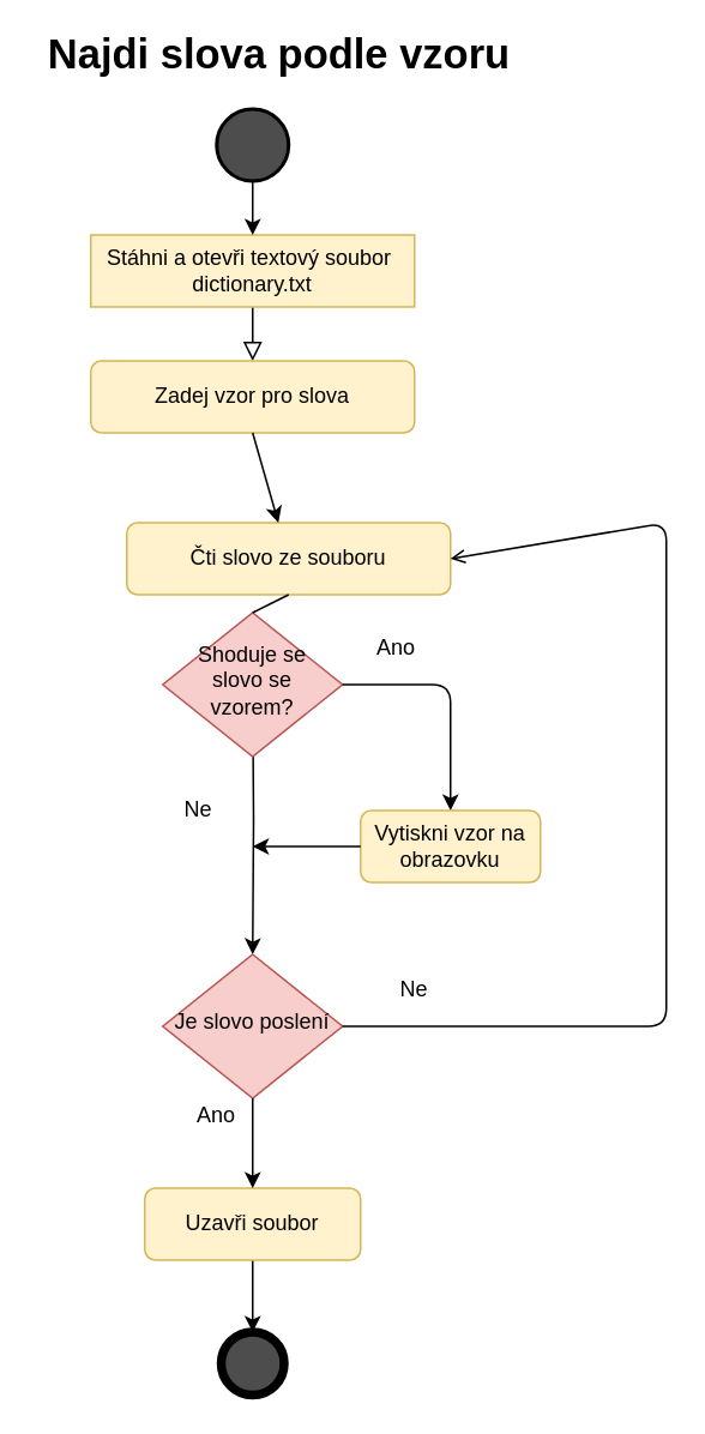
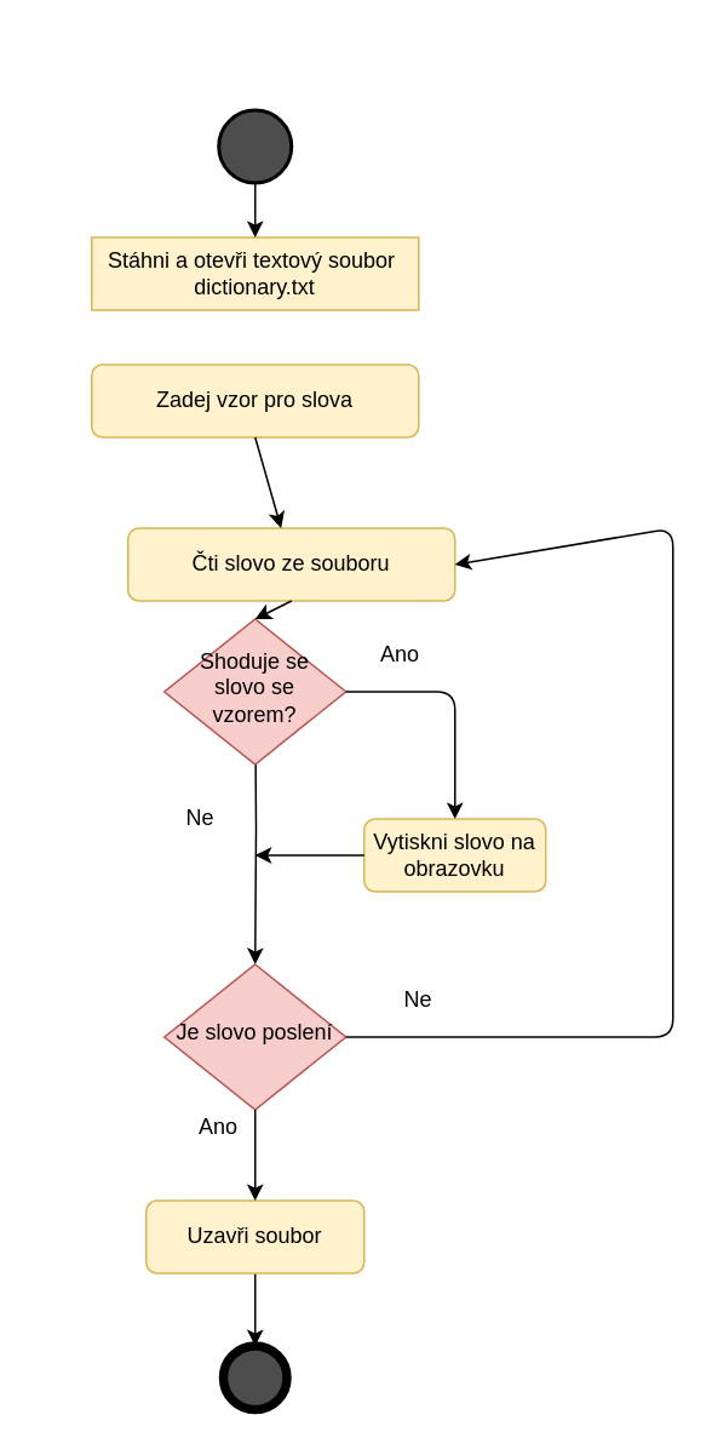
  <mxCell id="0" />
  <mxCell id="1" parent="0" />
- <mxCell id="2" value="" style="rounded=0;html=1;jettySize=auto;orthogonalLoop=1;fontSize=11;endArrow=block;endFill=0;endSize=8;strokeWidth=1;shadow=0;labelBackgroundColor=none;edgeStyle=orthogonalEdgeStyle;entryX=0.5;entryY=0;entryDx=0;entryDy=0;" edge="1" parent="1" source="3" target="16"><mxGeometry relative="1" as="geometry"><mxPoint x="140" y="220" as="targetPoint" /></mxGeometry></mxCell>
  <mxCell id="3" value="Stáhni a otevři textový soubor&amp;nbsp; dictionary.txt" style="whiteSpace=wrap;html=1;fontSize=12;glass=0;strokeWidth=1;shadow=0;fillColor=#fff2cc;strokeColor=#d6b656;rounded=0;" vertex="1" parent="1"><mxGeometry x="50" y="130" width="180" height="40" as="geometry" /></mxCell>
  <mxCell id="4" value="" style="edgeStyle=orthogonalEdgeStyle;rounded=0;orthogonalLoop=1;jettySize=auto;html=1;" edge="1" parent="1" source="5" target="3"><mxGeometry relative="1" as="geometry" /></mxCell>
  <mxCell id="5" value="" style="strokeWidth=2;html=1;shape=mxgraph.flowchart.start_2;whiteSpace=wrap;fillColor=#4D4D4D;" vertex="1" parent="1"><mxGeometry x="120" y="60" width="40" height="40" as="geometry" /></mxCell>
  <mxCell id="6" value="" style="shape=ellipse;html=1;dashed=0;whitespace=wrap;aspect=fixed;strokeWidth=5;perimeter=ellipsePerimeter;fillColor=#4D4D4D;" vertex="1" parent="1"><mxGeometry x="122.5" y="740" width="35" height="35" as="geometry" /></mxCell>
  <mxCell id="7" value="" style="edgeStyle=orthogonalEdgeStyle;rounded=0;orthogonalLoop=1;jettySize=auto;html=1;" edge="1" parent="1" source="8" target="6"><mxGeometry relative="1" as="geometry" /></mxCell>
  <mxCell id="8" value="Uzavři soubor" style="rounded=1;whiteSpace=wrap;html=1;fontSize=12;glass=0;strokeWidth=1;shadow=0;fillColor=#fff2cc;strokeColor=#d6b656;" vertex="1" parent="1"><mxGeometry x="80" y="660" width="120" height="40" as="geometry" /></mxCell>
  <mxCell id="9" value="" style="edgeStyle=orthogonalEdgeStyle;rounded=0;orthogonalLoop=1;jettySize=auto;html=1;exitX=0.5;exitY=1;exitDx=0;exitDy=0;" edge="1" parent="1" target="11"><mxGeometry relative="1" as="geometry"><mxPoint x="140" y="380" as="sourcePoint" /></mxGeometry></mxCell>
  <mxCell id="10" value="Ano" style="text;html=1;strokeColor=none;fillColor=none;align=center;verticalAlign=middle;whiteSpace=wrap;rounded=0;" vertex="1" parent="1"><mxGeometry x="200" y="350" width="40" height="20" as="geometry" /></mxCell>
  <mxCell id="11" value="Je slovo poslení" style="rhombus;whiteSpace=wrap;html=1;shadow=0;fontFamily=Helvetica;fontSize=12;align=center;strokeWidth=1;spacing=6;spacingTop=-4;fillColor=#f8cecc;strokeColor=#b85450;" vertex="1" parent="1"><mxGeometry x="90" y="530" width="100" height="80" as="geometry" /></mxCell>
  <mxCell id="12" value="Čti slovo ze souboru" style="rounded=1;whiteSpace=wrap;html=1;fontSize=12;glass=0;strokeWidth=1;shadow=0;fillColor=#fff2cc;strokeColor=#d6b656;" vertex="1" parent="1"><mxGeometry x="70" y="290" width="180" height="40" as="geometry" /></mxCell>
- <mxCell id="13" value="" style="endArrow=open;html=1;entryX=1;entryY=0.5;entryDx=0;entryDy=0;exitX=1;exitY=0.5;exitDx=0;exitDy=0;" edge="1" parent="1" target="12" source="11"><mxGeometry width="50" height="50" relative="1" as="geometry"><mxPoint x="190" y="460" as="sourcePoint" /><mxPoint x="300" y="360" as="targetPoint" /><Array as="points"><mxPoint x="370" y="570" /><mxPoint x="370" y="430" /><mxPoint x="370" y="290" /></Array></mxGeometry></mxCell>
+ <mxCell id="13" value="" style="endArrow=classic;html=1;entryX=1;entryY=0.5;entryDx=0;entryDy=0;exitX=1;exitY=0.5;exitDx=0;exitDy=0;" edge="1" parent="1" target="12" source="11"><mxGeometry width="50" height="50" relative="1" as="geometry"><mxPoint x="190" y="460" as="sourcePoint" /><mxPoint x="300" y="360" as="targetPoint" /><Array as="points"><mxPoint x="370" y="570" /><mxPoint x="370" y="430" /><mxPoint x="370" y="290" /></Array></mxGeometry></mxCell>
  <mxCell id="14" value="" style="endArrow=classic;html=1;" edge="1" parent="1"><mxGeometry width="50" height="50" relative="1" as="geometry"><mxPoint x="140" y="610" as="sourcePoint" /><mxPoint x="140" y="660" as="targetPoint" /></mxGeometry></mxCell>
- <mxCell id="15" value="Najdi slova podle vzoru" style="text;html=1;strokeColor=none;fillColor=none;align=center;verticalAlign=middle;whiteSpace=wrap;rounded=0;fontSize=23;fontStyle=1" vertex="1" parent="1"><mxGeometry x="20" y="20" width="270" height="20" as="geometry" /></mxCell>
  <mxCell id="16" value="Zadej vzor pro slova" style="rounded=1;whiteSpace=wrap;html=1;fontSize=12;glass=0;strokeWidth=1;shadow=0;fillColor=#fff2cc;strokeColor=#d6b656;" vertex="1" parent="1"><mxGeometry x="50" y="200" width="180" height="40" as="geometry" /></mxCell>
  <mxCell id="17" value="" style="endArrow=classic;html=1;fontSize=23;exitX=0.5;exitY=1;exitDx=0;exitDy=0;" edge="1" parent="1" source="16" target="12"><mxGeometry width="50" height="50" relative="1" as="geometry"><mxPoint x="290" y="370" as="sourcePoint" /><mxPoint x="340" y="320" as="targetPoint" /></mxGeometry></mxCell>
  <mxCell id="18" value="Shoduje se slovo se vzorem?" style="rhombus;whiteSpace=wrap;html=1;shadow=0;fontFamily=Helvetica;fontSize=12;align=center;strokeWidth=1;spacing=6;spacingTop=-4;fillColor=#f8cecc;strokeColor=#b85450;" vertex="1" parent="1"><mxGeometry x="90" y="340" width="100" height="80" as="geometry" /></mxCell>
- <mxCell id="19" value="" style="endArrow=none;html=1;fontSize=23;exitX=0.5;exitY=1;exitDx=0;exitDy=0;entryX=0.5;entryY=0;entryDx=0;entryDy=0;" edge="1" parent="1" source="12" target="18"><mxGeometry width="50" height="50" relative="1" as="geometry"><mxPoint x="290" y="550" as="sourcePoint" /><mxPoint x="340" y="500" as="targetPoint" /></mxGeometry></mxCell>
+ <mxCell id="19" value="" style="endArrow=classic;html=1;fontSize=23;exitX=0.5;exitY=1;exitDx=0;exitDy=0;entryX=0.5;entryY=0;entryDx=0;entryDy=0;" edge="1" parent="1" source="12" target="18"><mxGeometry width="50" height="50" relative="1" as="geometry"><mxPoint x="290" y="550" as="sourcePoint" /><mxPoint x="340" y="500" as="targetPoint" /></mxGeometry></mxCell>
  <mxCell id="20" value="Ne" style="text;html=1;strokeColor=none;fillColor=none;align=center;verticalAlign=middle;whiteSpace=wrap;rounded=0;" vertex="1" parent="1"><mxGeometry x="90" y="440" width="40" height="20" as="geometry" /></mxCell>
  <mxCell id="21" value="" style="endArrow=classic;html=1;fontSize=23;exitX=1;exitY=0.5;exitDx=0;exitDy=0;" edge="1" parent="1" source="18"><mxGeometry width="50" height="50" relative="1" as="geometry"><mxPoint x="290" y="540" as="sourcePoint" /><mxPoint x="250" y="450" as="targetPoint" /><Array as="points"><mxPoint x="250" y="380" /></Array></mxGeometry></mxCell>
- <mxCell id="22" value="Vytiskni vzor na obrazovku" style="rounded=1;whiteSpace=wrap;html=1;fontSize=12;glass=0;strokeWidth=1;shadow=0;fillColor=#fff2cc;strokeColor=#d6b656;" vertex="1" parent="1"><mxGeometry x="200" y="450" width="100" height="40" as="geometry" /></mxCell>
+ <mxCell id="22" value="Vytiskni slovo na obrazovku" style="rounded=1;whiteSpace=wrap;html=1;fontSize=12;glass=0;strokeWidth=1;shadow=0;fillColor=#fff2cc;strokeColor=#d6b656;" vertex="1" parent="1"><mxGeometry x="200" y="450" width="100" height="40" as="geometry" /></mxCell>
  <mxCell id="23" value="" style="endArrow=classic;html=1;fontSize=23;exitX=0;exitY=0.5;exitDx=0;exitDy=0;" edge="1" parent="1" source="22"><mxGeometry width="50" height="50" relative="1" as="geometry"><mxPoint x="290" y="440" as="sourcePoint" /><mxPoint x="140" y="470" as="targetPoint" /></mxGeometry></mxCell>
  <mxCell id="24" value="Ne" style="text;html=1;strokeColor=none;fillColor=none;align=center;verticalAlign=middle;whiteSpace=wrap;rounded=0;" vertex="1" parent="1"><mxGeometry x="210" y="540" width="40" height="20" as="geometry" /></mxCell>
  <mxCell id="25" value="Ano" style="text;html=1;strokeColor=none;fillColor=none;align=center;verticalAlign=middle;whiteSpace=wrap;rounded=0;" vertex="1" parent="1"><mxGeometry x="100" y="610" width="40" height="20" as="geometry" /></mxCell>
